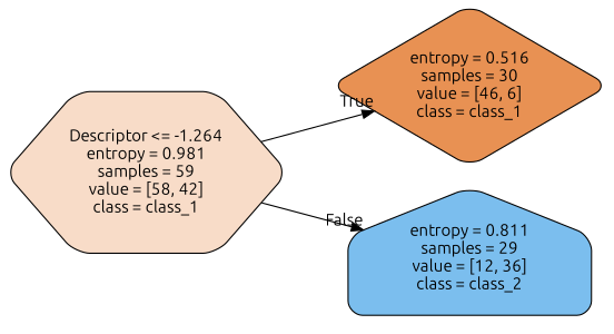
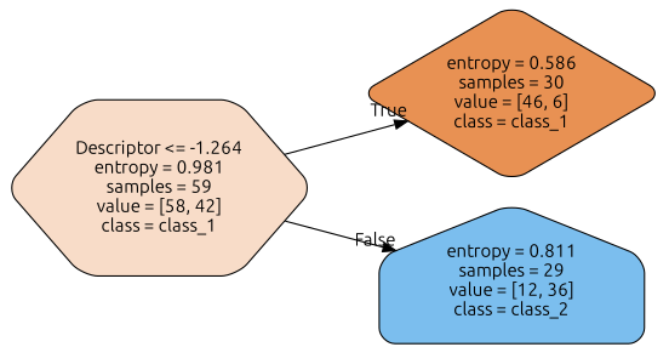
  digraph {
    rankdir=LR
    fontname=Ubuntu
    node [color=black fontname=Ubuntu style="filled, rounded"]
    edge [fontname=Ubuntu labeldistance=2.5 style=solid]
    n1 [fillcolor="#f8dcc8" label="Descriptor <= -1.264\nentropy = 0.981\nsamples = 59\nvalue = [58, 42]\nclass = class_1" shape=hexagon]
-   n2 [fillcolor="#e89153" label="entropy = 0.516\nsamples = 30\nvalue = [46, 6]\nclass = class_1" shape=diamond]
+   n2 [fillcolor="#e89153" label="entropy = 0.586\nsamples = 30\nvalue = [46, 6]\nclass = class_1" shape=diamond]
    n3 [fillcolor="#7bbeee" label="entropy = 0.811\nsamples = 29\nvalue = [12, 36]\nclass = class_2" shape=house]
    n1 -> n2 [headlabel=True labelangle=45]
    n1 -> n3 [headlabel=False labelangle=-45]
  }
